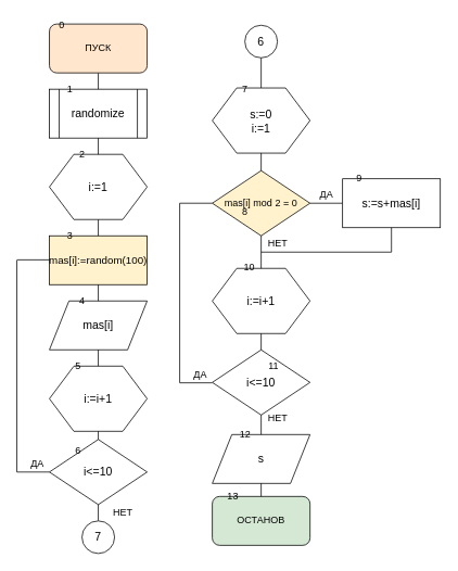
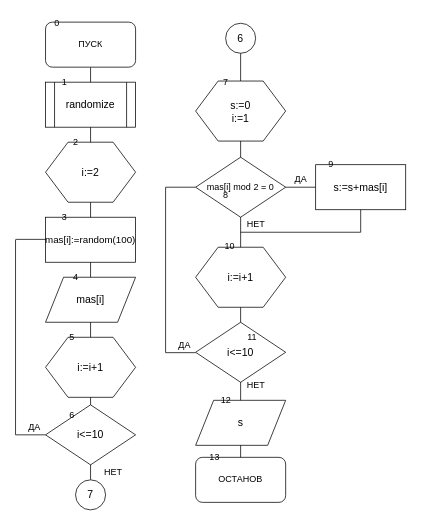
  <mxCell id="0" />
  <mxCell id="1" parent="0" />
  <mxCell id="2" value="" style="endArrow=none;html=1;entryX=0.5;entryY=1;entryDx=0;entryDy=0;" edge="1" parent="1" target="3"><mxGeometry width="50" height="50" relative="1" as="geometry"><mxPoint x="120" y="639" as="sourcePoint" /><mxPoint x="260" y="129" as="targetPoint" /></mxGeometry></mxCell>
- <mxCell id="3" value="ПУСК" style="rounded=1;whiteSpace=wrap;html=1;fillColor=#ffe6cc;" vertex="1" parent="1"><mxGeometry x="60" y="29" width="120" height="60" as="geometry" /></mxCell>
+ <mxCell id="3" value="ПУСК" style="rounded=1;whiteSpace=wrap;html=1;" vertex="1" parent="1"><mxGeometry x="60" y="29" width="120" height="60" as="geometry" /></mxCell>
  <mxCell id="4" value="&lt;font style=&quot;font-size: 14px&quot;&gt;randomize&lt;/font&gt;" style="shape=process;whiteSpace=wrap;html=1;backgroundOutline=1;" vertex="1" parent="1"><mxGeometry x="60" y="109" width="120" height="60" as="geometry" /></mxCell>
- <mxCell id="5" value="ОСТАНОВ" style="rounded=1;whiteSpace=wrap;html=1;fillColor=#d5e8d4;" vertex="1" parent="1"><mxGeometry x="260" y="609" width="120" height="60" as="geometry" /></mxCell>
- <mxCell id="6" value="&lt;font style=&quot;font-size: 14px&quot;&gt;i:=1&lt;/font&gt;" style="shape=hexagon;perimeter=hexagonPerimeter2;whiteSpace=wrap;html=1;" vertex="1" parent="1"><mxGeometry x="60" y="189" width="120" height="80" as="geometry" /></mxCell>
- <mxCell id="7" value="&lt;font style=&quot;font-size: 13px&quot;&gt;mas[i]:=random(100)&lt;/font&gt;" style="rounded=0;whiteSpace=wrap;html=1;fillColor=#fff2cc;" vertex="1" parent="1"><mxGeometry x="60" y="289" width="120" height="60" as="geometry" /></mxCell>
+ <mxCell id="5" value="ОСТАНОВ" style="rounded=1;whiteSpace=wrap;html=1;" vertex="1" parent="1"><mxGeometry x="260" y="609" width="120" height="60" as="geometry" /></mxCell>
+ <mxCell id="6" value="&lt;font style=&quot;font-size: 14px&quot;&gt;i:=2&lt;/font&gt;" style="shape=hexagon;perimeter=hexagonPerimeter2;whiteSpace=wrap;html=1;" vertex="1" parent="1"><mxGeometry x="60" y="189" width="120" height="80" as="geometry" /></mxCell>
+ <mxCell id="7" value="&lt;font style=&quot;font-size: 13px&quot;&gt;mas[i]:=random(100)&lt;/font&gt;" style="rounded=0;whiteSpace=wrap;html=1;" vertex="1" parent="1"><mxGeometry x="60" y="289" width="120" height="60" as="geometry" /></mxCell>
  <mxCell id="8" value="&lt;font style=&quot;font-size: 14px&quot;&gt;mas[i]&lt;/font&gt;" style="shape=parallelogram;perimeter=parallelogramPerimeter;whiteSpace=wrap;html=1;" vertex="1" parent="1"><mxGeometry x="60" y="369" width="120" height="60" as="geometry" /></mxCell>
  <mxCell id="9" value="&lt;font style=&quot;font-size: 14px&quot;&gt;i:=i+1&lt;/font&gt;" style="shape=hexagon;perimeter=hexagonPerimeter2;whiteSpace=wrap;html=1;" vertex="1" parent="1"><mxGeometry x="60" y="449" width="120" height="80" as="geometry" /></mxCell>
  <mxCell id="10" value="&lt;font style=&quot;font-size: 14px&quot;&gt;i&amp;lt;=10&lt;/font&gt;" style="rhombus;whiteSpace=wrap;html=1;" vertex="1" parent="1"><mxGeometry x="60" y="539" width="120" height="80" as="geometry" /></mxCell>
  <mxCell id="11" value="" style="endArrow=none;html=1;" edge="1" parent="1"><mxGeometry width="50" height="50" relative="1" as="geometry"><mxPoint x="20" y="579" as="sourcePoint" /><mxPoint x="20" y="319" as="targetPoint" /></mxGeometry></mxCell>
  <mxCell id="12" value="" style="endArrow=none;html=1;entryX=0;entryY=0.5;entryDx=0;entryDy=0;" edge="1" parent="1" target="10"><mxGeometry width="50" height="50" relative="1" as="geometry"><mxPoint x="20" y="579" as="sourcePoint" /><mxPoint x="50" y="599" as="targetPoint" /></mxGeometry></mxCell>
  <mxCell id="13" value="" style="endArrow=none;html=1;entryX=0;entryY=0.5;entryDx=0;entryDy=0;" edge="1" parent="1"><mxGeometry width="50" height="50" relative="1" as="geometry"><mxPoint x="20" y="318.5" as="sourcePoint" /><mxPoint x="60" y="318.5" as="targetPoint" /></mxGeometry></mxCell>
  <mxCell id="14" value="ДА" style="text;html=1;align=center;verticalAlign=middle;resizable=0;points=[];;autosize=1;" vertex="1" parent="1"><mxGeometry x="30" y="559" width="30" height="20" as="geometry" /></mxCell>
  <mxCell id="15" value="НЕТ" style="text;html=1;align=center;verticalAlign=middle;resizable=0;points=[];;autosize=1;" vertex="1" parent="1"><mxGeometry x="130" y="619" width="40" height="20" as="geometry" /></mxCell>
  <mxCell id="16" value="&lt;font style=&quot;font-size: 14px&quot;&gt;7&lt;/font&gt;" style="ellipse;whiteSpace=wrap;html=1;aspect=fixed;" vertex="1" parent="1"><mxGeometry x="100" y="639" width="40" height="40" as="geometry" /></mxCell>
  <mxCell id="17" value="&lt;font style=&quot;font-size: 14px&quot;&gt;6&lt;/font&gt;" style="ellipse;whiteSpace=wrap;html=1;aspect=fixed;" vertex="1" parent="1"><mxGeometry x="300" y="30.5" width="40" height="40" as="geometry" /></mxCell>
  <mxCell id="18" value="" style="endArrow=none;html=1;entryX=0.5;entryY=1;entryDx=0;entryDy=0;exitX=0.5;exitY=0;exitDx=0;exitDy=0;" edge="1" parent="1" source="5" target="17"><mxGeometry width="50" height="50" relative="1" as="geometry"><mxPoint x="320" y="529" as="sourcePoint" /><mxPoint x="300" y="77.5" as="targetPoint" /></mxGeometry></mxCell>
  <mxCell id="19" value="&lt;font style=&quot;font-size: 14px&quot;&gt;s:=0&lt;br&gt;i:=1&lt;/font&gt;" style="shape=hexagon;perimeter=hexagonPerimeter2;whiteSpace=wrap;html=1;" vertex="1" parent="1"><mxGeometry x="260" y="107.5" width="120" height="80" as="geometry" /></mxCell>
- <mxCell id="20" value="mas[i] mod 2 = 0" style="rhombus;whiteSpace=wrap;html=1;fillColor=#fff2cc;" vertex="1" parent="1"><mxGeometry x="260" y="209" width="120" height="80" as="geometry" /></mxCell>
+ <mxCell id="20" value="mas[i] mod 2 = 0" style="rhombus;whiteSpace=wrap;html=1;" vertex="1" parent="1"><mxGeometry x="260" y="209" width="120" height="80" as="geometry" /></mxCell>
  <mxCell id="21" value="" style="endArrow=none;html=1;entryX=1;entryY=0.5;entryDx=0;entryDy=0;" edge="1" parent="1" target="20"><mxGeometry width="50" height="50" relative="1" as="geometry"><mxPoint x="420" y="249" as="sourcePoint" /><mxPoint x="440" y="269" as="targetPoint" /></mxGeometry></mxCell>
  <mxCell id="22" value="&lt;font style=&quot;font-size: 14px&quot;&gt;s:=s+mas[i]&lt;/font&gt;" style="rounded=0;whiteSpace=wrap;html=1;" vertex="1" parent="1"><mxGeometry x="420" y="219" width="120" height="60" as="geometry" /></mxCell>
  <mxCell id="23" value="&lt;font style=&quot;font-size: 14px&quot;&gt;i:=i+1&lt;/font&gt;" style="shape=hexagon;perimeter=hexagonPerimeter2;whiteSpace=wrap;html=1;" vertex="1" parent="1"><mxGeometry x="260" y="329" width="120" height="80" as="geometry" /></mxCell>
  <mxCell id="24" value="" style="endArrow=none;html=1;entryX=0.5;entryY=1;entryDx=0;entryDy=0;" edge="1" parent="1" target="22"><mxGeometry width="50" height="50" relative="1" as="geometry"><mxPoint x="480" y="309" as="sourcePoint" /><mxPoint x="460" y="299" as="targetPoint" /></mxGeometry></mxCell>
  <mxCell id="25" value="" style="endArrow=none;html=1;" edge="1" parent="1"><mxGeometry width="50" height="50" relative="1" as="geometry"><mxPoint x="320" y="309" as="sourcePoint" /><mxPoint x="480" y="309" as="targetPoint" /></mxGeometry></mxCell>
  <mxCell id="26" value="ДА" style="text;html=1;align=center;verticalAlign=middle;resizable=0;points=[];;autosize=1;" vertex="1" parent="1"><mxGeometry x="385" y="229" width="30" height="20" as="geometry" /></mxCell>
  <mxCell id="27" value="НЕТ" style="text;html=1;align=center;verticalAlign=middle;resizable=0;points=[];;autosize=1;" vertex="1" parent="1"><mxGeometry x="320" y="289" width="40" height="20" as="geometry" /></mxCell>
  <mxCell id="28" value="&lt;font style=&quot;font-size: 14px&quot;&gt;i&amp;lt;=10&lt;/font&gt;" style="rhombus;whiteSpace=wrap;html=1;" vertex="1" parent="1"><mxGeometry x="260" y="429" width="120" height="80" as="geometry" /></mxCell>
  <mxCell id="29" value="" style="endArrow=none;html=1;" edge="1" parent="1"><mxGeometry width="50" height="50" relative="1" as="geometry"><mxPoint x="220" y="469.5" as="sourcePoint" /><mxPoint x="220" y="249" as="targetPoint" /></mxGeometry></mxCell>
  <mxCell id="30" value="" style="endArrow=none;html=1;entryX=0;entryY=0.5;entryDx=0;entryDy=0;" edge="1" parent="1"><mxGeometry width="50" height="50" relative="1" as="geometry"><mxPoint x="220" y="469.5" as="sourcePoint" /><mxPoint x="260" y="469.5" as="targetPoint" /></mxGeometry></mxCell>
  <mxCell id="31" value="" style="endArrow=none;html=1;entryX=0;entryY=0.5;entryDx=0;entryDy=0;" edge="1" parent="1"><mxGeometry width="50" height="50" relative="1" as="geometry"><mxPoint x="220" y="249" as="sourcePoint" /><mxPoint x="260" y="249" as="targetPoint" /></mxGeometry></mxCell>
  <mxCell id="32" value="ДА" style="text;html=1;align=center;verticalAlign=middle;resizable=0;points=[];;autosize=1;" vertex="1" parent="1"><mxGeometry x="230" y="449.5" width="30" height="20" as="geometry" /></mxCell>
  <mxCell id="33" value="&lt;font style=&quot;font-size: 14px&quot;&gt;s&lt;/font&gt;" style="shape=parallelogram;perimeter=parallelogramPerimeter;whiteSpace=wrap;html=1;" vertex="1" parent="1"><mxGeometry x="260" y="533" width="120" height="60" as="geometry" /></mxCell>
  <mxCell id="34" value="0" style="text;html=1;align=center;verticalAlign=middle;resizable=0;points=[];;autosize=1;" vertex="1" parent="1"><mxGeometry x="65" y="20.5" width="20" height="20" as="geometry" /></mxCell>
  <mxCell id="35" value="1" style="text;html=1;align=center;verticalAlign=middle;resizable=0;points=[];;autosize=1;" vertex="1" parent="1"><mxGeometry x="75" y="99" width="20" height="20" as="geometry" /></mxCell>
  <mxCell id="36" value="2" style="text;html=1;align=center;verticalAlign=middle;resizable=0;points=[];;autosize=1;" vertex="1" parent="1"><mxGeometry x="90" y="179" width="20" height="20" as="geometry" /></mxCell>
  <mxCell id="37" value="3" style="text;html=1;align=center;verticalAlign=middle;resizable=0;points=[];;autosize=1;" vertex="1" parent="1"><mxGeometry x="75" y="279" width="20" height="20" as="geometry" /></mxCell>
  <mxCell id="38" value="4" style="text;html=1;align=center;verticalAlign=middle;resizable=0;points=[];;autosize=1;" vertex="1" parent="1"><mxGeometry x="90" y="359" width="20" height="20" as="geometry" /></mxCell>
  <mxCell id="39" value="5" style="text;html=1;align=center;verticalAlign=middle;resizable=0;points=[];;autosize=1;" vertex="1" parent="1"><mxGeometry x="85" y="439" width="20" height="20" as="geometry" /></mxCell>
  <mxCell id="40" value="6" style="text;html=1;align=center;verticalAlign=middle;resizable=0;points=[];;autosize=1;" vertex="1" parent="1"><mxGeometry x="85" y="543" width="20" height="20" as="geometry" /></mxCell>
  <mxCell id="41" value="7" style="text;html=1;align=center;verticalAlign=middle;resizable=0;points=[];;autosize=1;" vertex="1" parent="1"><mxGeometry x="290" y="99" width="20" height="20" as="geometry" /></mxCell>
  <mxCell id="42" value="8" style="text;html=1;align=center;verticalAlign=middle;resizable=0;points=[];;autosize=1;" vertex="1" parent="1"><mxGeometry x="290" y="250" width="20" height="20" as="geometry" /></mxCell>
  <mxCell id="43" value="9" style="text;html=1;align=center;verticalAlign=middle;resizable=0;points=[];;autosize=1;" vertex="1" parent="1"><mxGeometry x="430" y="209" width="20" height="20" as="geometry" /></mxCell>
  <mxCell id="44" value="10" style="text;html=1;align=center;verticalAlign=middle;resizable=0;points=[];;autosize=1;" vertex="1" parent="1"><mxGeometry x="290" y="318" width="30" height="20" as="geometry" /></mxCell>
  <mxCell id="45" value="11" style="text;html=1;align=center;verticalAlign=middle;resizable=0;points=[];;autosize=1;" vertex="1" parent="1"><mxGeometry x="320" y="439" width="30" height="20" as="geometry" /></mxCell>
  <mxCell id="46" value="12" style="text;html=1;align=center;verticalAlign=middle;resizable=0;points=[];;autosize=1;" vertex="1" parent="1"><mxGeometry x="285" y="523" width="30" height="20" as="geometry" /></mxCell>
  <mxCell id="47" value="13" style="text;html=1;align=center;verticalAlign=middle;resizable=0;points=[];;autosize=1;" vertex="1" parent="1"><mxGeometry x="270" y="599" width="30" height="20" as="geometry" /></mxCell>
  <mxCell id="48" value="НЕТ" style="text;html=1;align=center;verticalAlign=middle;resizable=0;points=[];;autosize=1;" vertex="1" parent="1"><mxGeometry x="320" y="503" width="40" height="20" as="geometry" /></mxCell>
